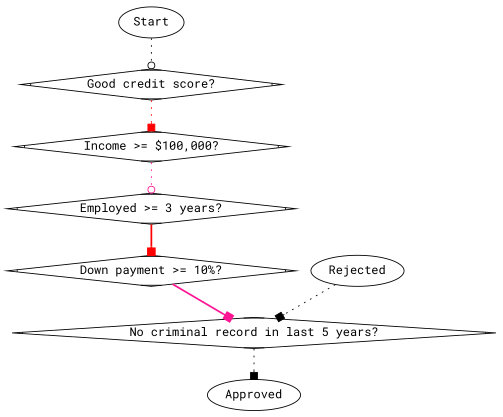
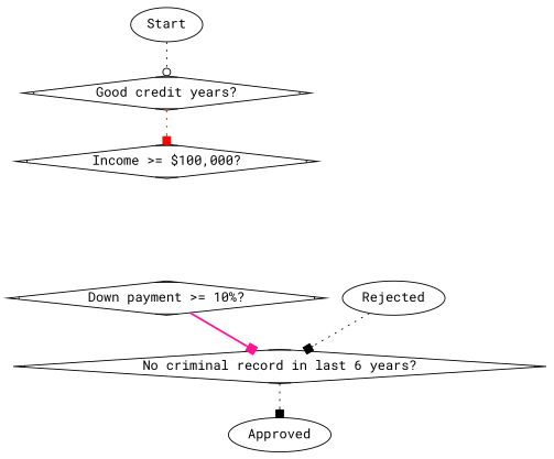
  digraph {
    fontname="Roboto Mono"
    node [fontname="Roboto Mono" shape=Mdiamond]
    edge [arrowhead=box color=black fontname="Roboto Mono" style=dotted]
    n1 [label=Start shape=ellipse]
-   n2 [label="Good credit score?"]
+   n2 [label="Good credit years?"]
    n3 [label="Income >= $100,000?"]
-   n4 [label="Employed >= 3 years?"]
    n5 [label="Down payment >= 10%?"]
-   n6 [label="No criminal record in last 5 years?"]
+   n6 [label="No criminal record in last 6 years?"]
    n7 [label=Approved shape=ellipse]
    n8 [label=Rejected shape=ellipse]
    n1 -> n2 [arrowhead=odot]
    n2 -> n3 [color=red]
-   n3 -> n4 [arrowhead=odot color=deeppink]
-   n4 -> n5 [color=red style=bold]
    n5 -> n6 [color=deeppink style=bold]
    n6 -> n7
    n8 -> n6
  }
